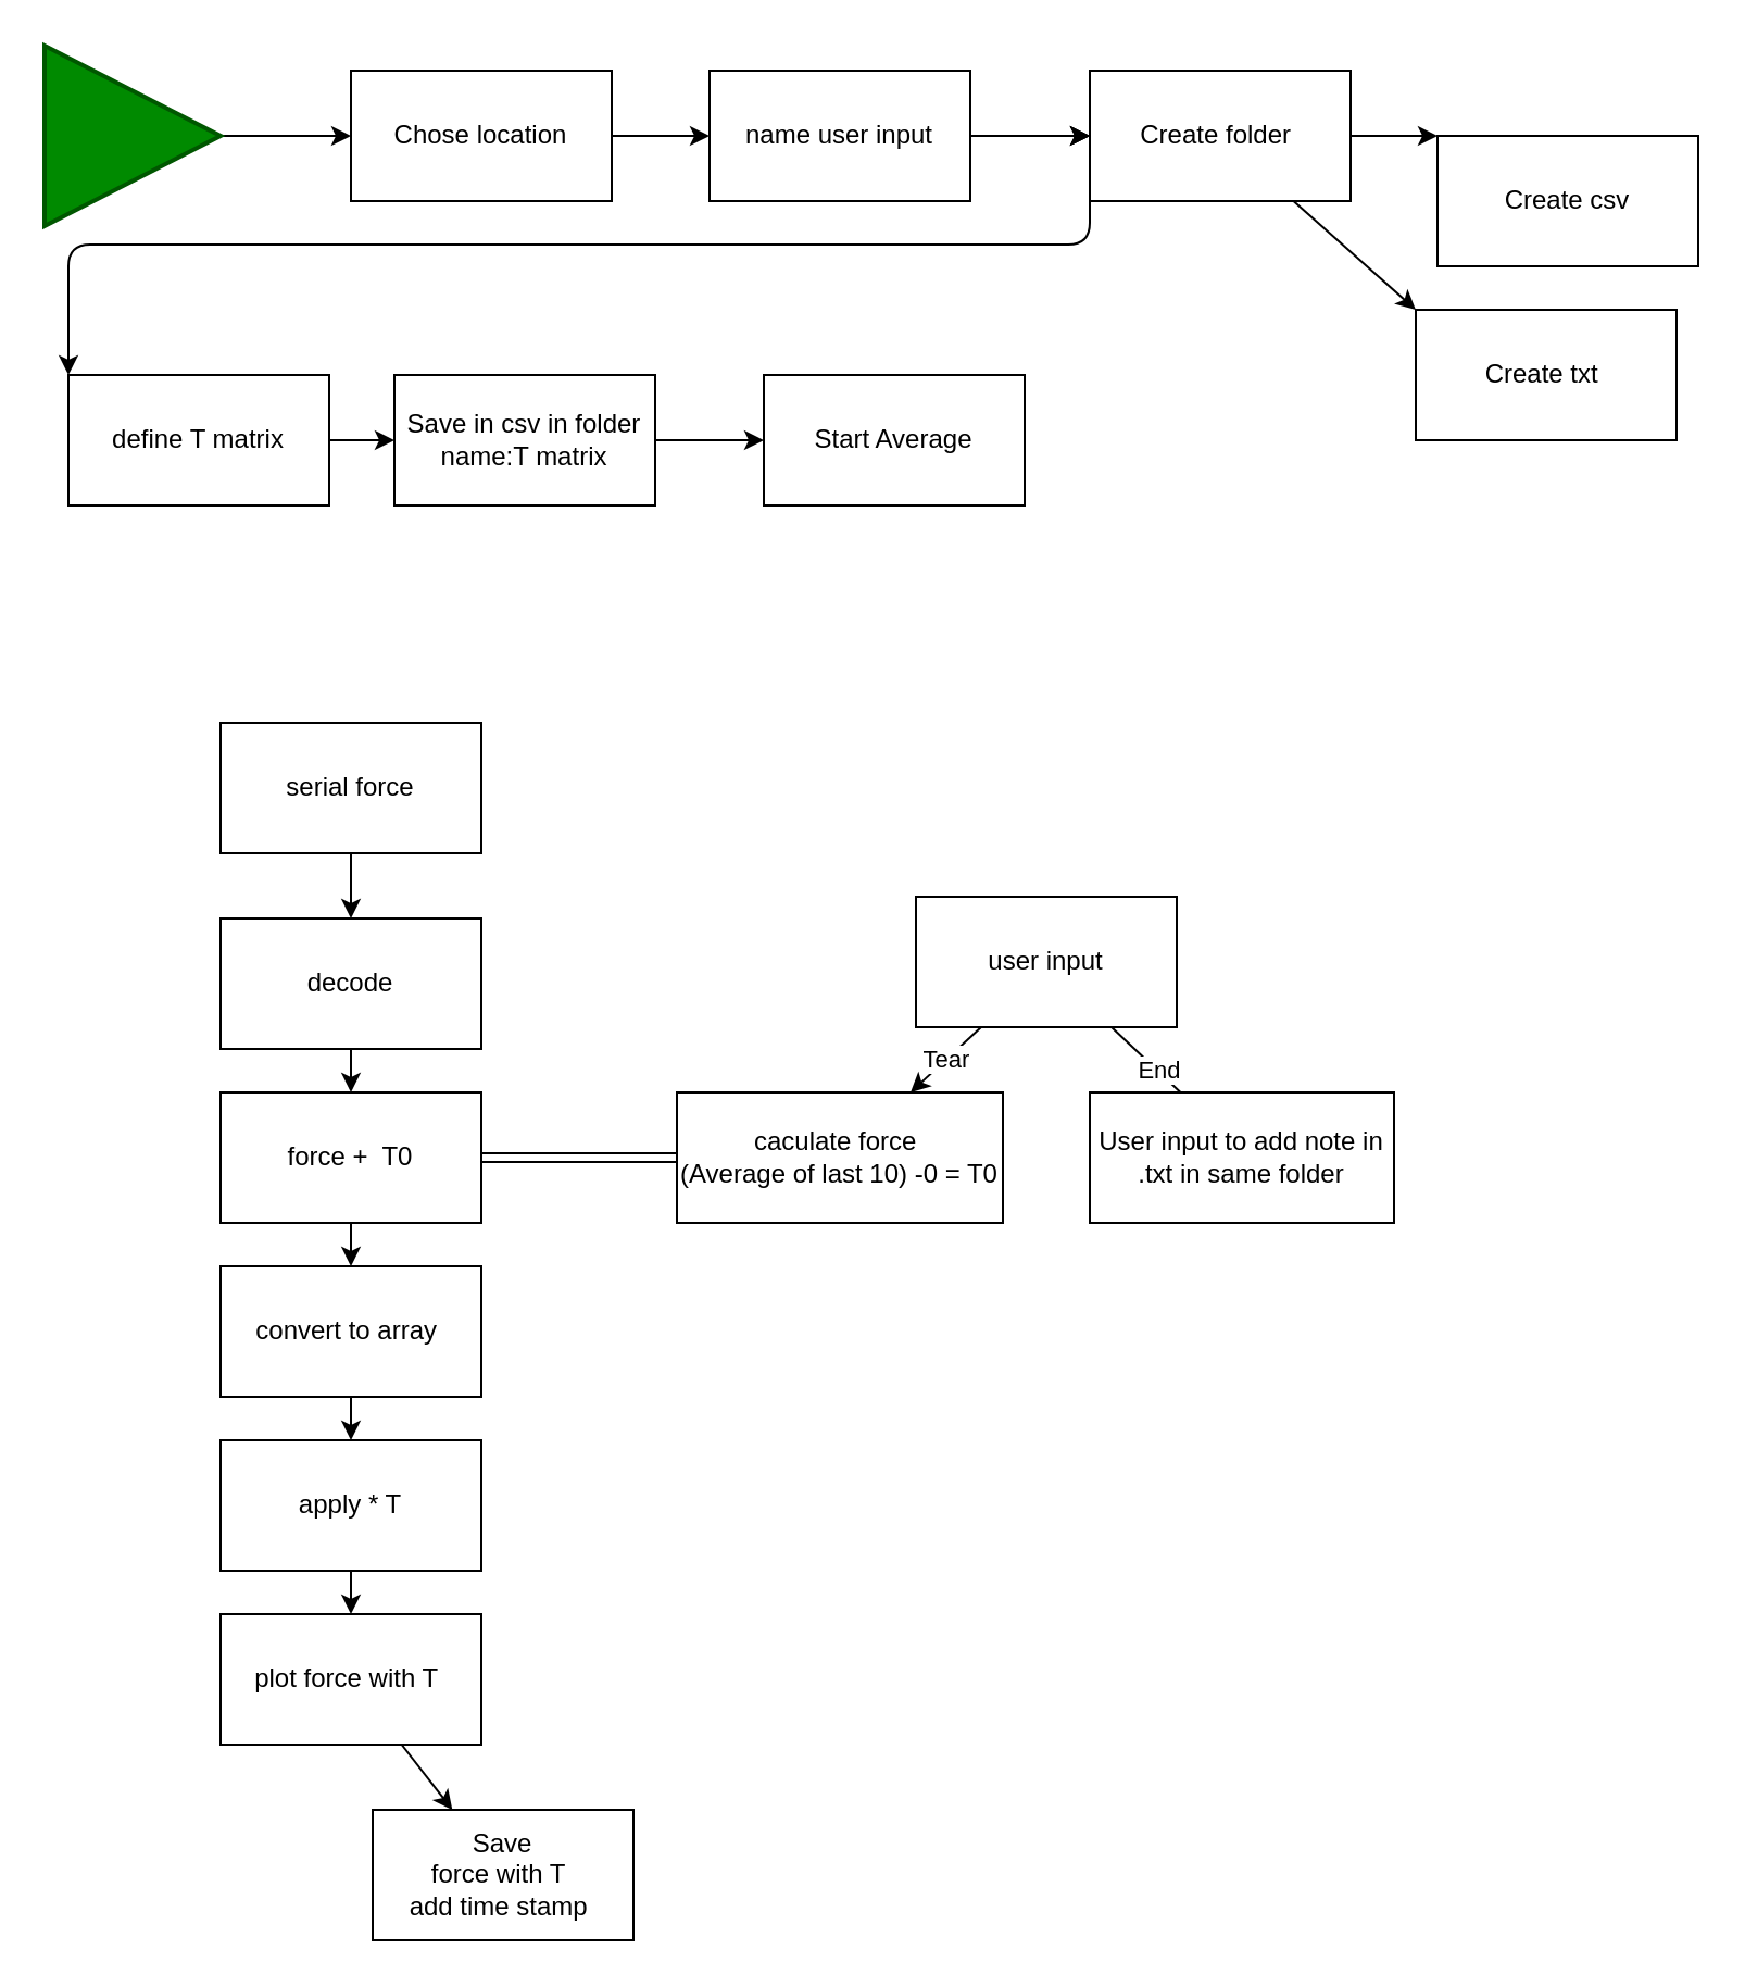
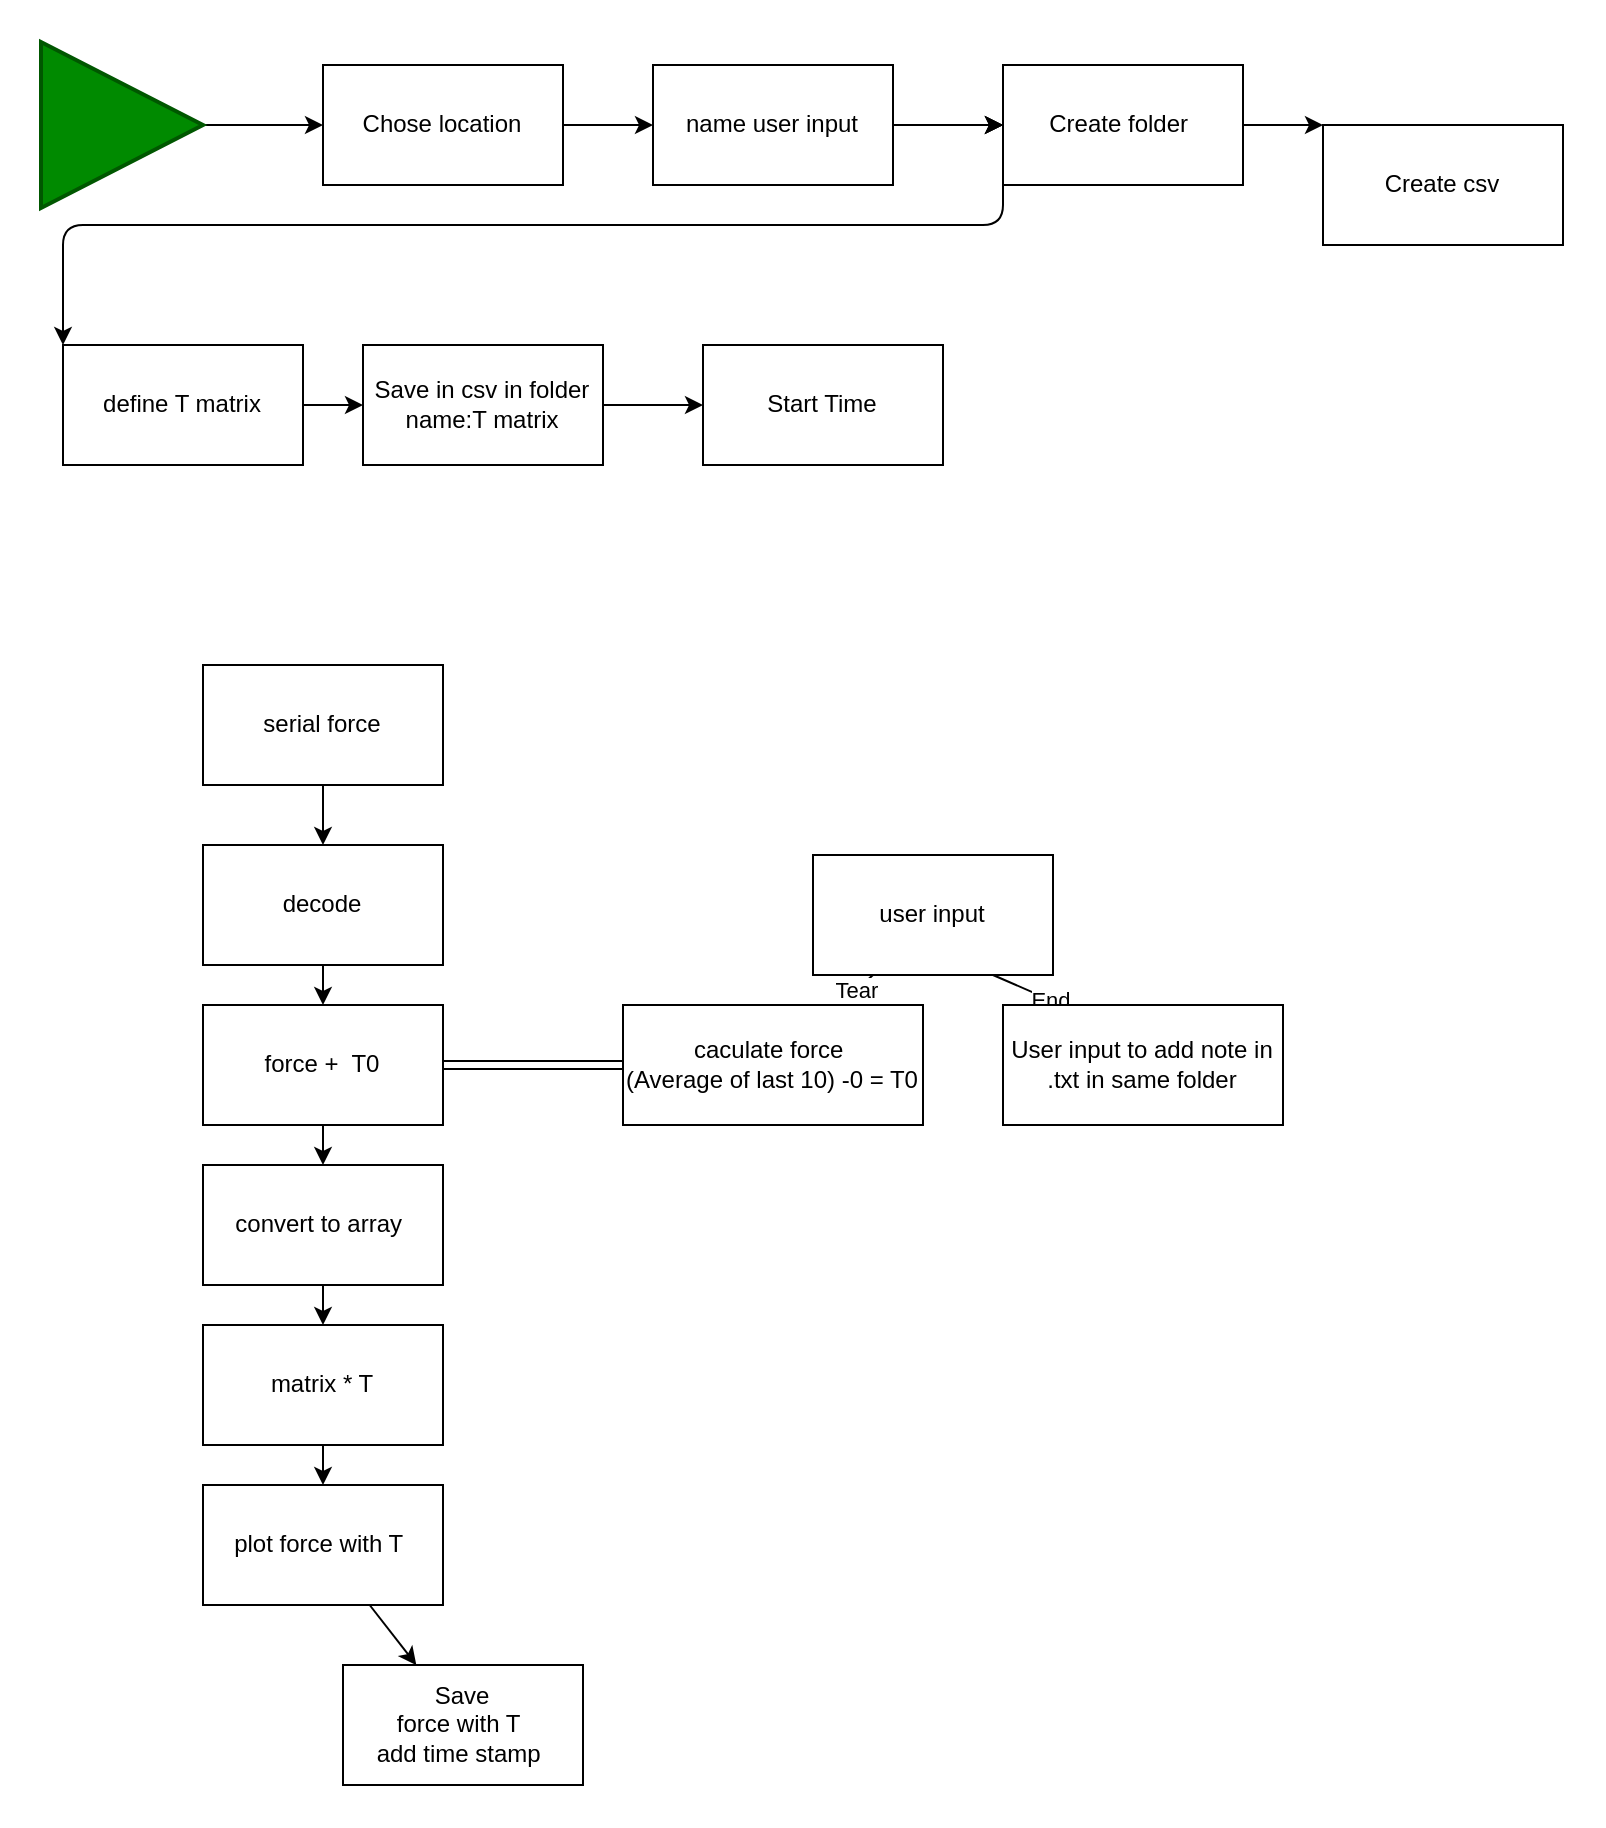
  <mxCell id="0" />
  <mxCell id="1" parent="0" />
  <mxCell id="2" value="" style="edgeStyle=none;html=1;" parent="1" source="3" target="5" edge="1"><mxGeometry relative="1" as="geometry" /></mxCell>
  <mxCell id="3" value="serial force" style="rounded=0;whiteSpace=wrap;html=1;" parent="1" vertex="1"><mxGeometry x="101" y="332" width="120" height="60" as="geometry" /></mxCell>
  <mxCell id="4" value="" style="edgeStyle=none;html=1;" parent="1" source="5" target="15" edge="1"><mxGeometry relative="1" as="geometry" /></mxCell>
  <mxCell id="5" value="decode" style="whiteSpace=wrap;html=1;rounded=0;" parent="1" vertex="1"><mxGeometry x="101" y="422" width="120" height="60" as="geometry" /></mxCell>
  <mxCell id="6" value="" style="edgeStyle=none;html=1;" parent="1" source="7" target="9" edge="1"><mxGeometry relative="1" as="geometry" /></mxCell>
  <mxCell id="7" value="convert to array&amp;nbsp;" style="whiteSpace=wrap;html=1;rounded=0;" parent="1" vertex="1"><mxGeometry x="101" y="582" width="120" height="60" as="geometry" /></mxCell>
  <mxCell id="8" value="" style="edgeStyle=none;html=1;" parent="1" source="9" target="35" edge="1"><mxGeometry relative="1" as="geometry" /></mxCell>
- <mxCell id="9" value="apply * T" style="whiteSpace=wrap;html=1;rounded=0;" parent="1" vertex="1"><mxGeometry x="101" y="662" width="120" height="60" as="geometry" /></mxCell>
- <mxCell id="10" value="user input" style="whiteSpace=wrap;html=1;rounded=0;" parent="1" vertex="1"><mxGeometry x="421" y="412" width="120" height="60" as="geometry" /></mxCell>
+ <mxCell id="9" value="matrix * T" style="whiteSpace=wrap;html=1;rounded=0;" parent="1" vertex="1"><mxGeometry x="101" y="662" width="120" height="60" as="geometry" /></mxCell>
+ <mxCell id="10" value="user input" style="whiteSpace=wrap;html=1;rounded=0;" parent="1" vertex="1"><mxGeometry x="406" y="427" width="120" height="60" as="geometry" /></mxCell>
  <mxCell id="11" value="" style="endArrow=classic;html=1;exitX=0.25;exitY=1;exitDx=0;exitDy=0;" parent="1" source="10" target="13" edge="1"><mxGeometry relative="1" as="geometry"><mxPoint x="491" y="462" as="sourcePoint" /><mxPoint x="581" y="532" as="targetPoint" /></mxGeometry></mxCell>
  <mxCell id="12" value="Tear" style="edgeLabel;resizable=0;html=1;align=center;verticalAlign=middle;" parent="11" connectable="0" vertex="1"><mxGeometry relative="1" as="geometry" /></mxCell>
  <mxCell id="13" value="caculate force&amp;nbsp;&lt;br&gt;(Average of last 10) -0 = T0" style="rounded=0;whiteSpace=wrap;html=1;" parent="1" vertex="1"><mxGeometry x="311" y="502" width="150" height="60" as="geometry" /></mxCell>
  <mxCell id="14" style="edgeStyle=none;html=1;exitX=0.5;exitY=1;exitDx=0;exitDy=0;" parent="1" source="15" target="7" edge="1"><mxGeometry relative="1" as="geometry" /></mxCell>
  <mxCell id="15" value="force +&amp;nbsp; T0" style="whiteSpace=wrap;html=1;rounded=0;" parent="1" vertex="1"><mxGeometry x="101" y="502" width="120" height="60" as="geometry" /></mxCell>
  <mxCell id="16" value="" style="shape=link;html=1;entryX=0;entryY=0.5;entryDx=0;entryDy=0;" parent="1" source="15" target="13" edge="1"><mxGeometry width="100" relative="1" as="geometry"><mxPoint x="209" y="502" as="sourcePoint" /><mxPoint x="309" y="502" as="targetPoint" /></mxGeometry></mxCell>
  <mxCell id="17" value="" style="edgeStyle=none;html=1;" parent="1" source="20" target="31" edge="1"><mxGeometry relative="1" as="geometry" /></mxCell>
  <mxCell id="18" value="" style="edgeStyle=none;html=1;" parent="1" source="20" target="31" edge="1"><mxGeometry relative="1" as="geometry" /></mxCell>
  <mxCell id="19" value="" style="edgeStyle=none;html=1;" parent="1" source="20" target="31" edge="1"><mxGeometry relative="1" as="geometry" /></mxCell>
  <mxCell id="20" value="name user input" style="rounded=0;whiteSpace=wrap;html=1;" parent="1" vertex="1"><mxGeometry x="326" y="32" width="120" height="60" as="geometry" /></mxCell>
  <mxCell id="21" value="" style="edgeStyle=none;html=1;" parent="1" source="22" target="24" edge="1"><mxGeometry relative="1" as="geometry" /></mxCell>
  <mxCell id="22" value="" style="html=1;verticalLabelPosition=bottom;align=center;labelBackgroundColor=#ffffff;verticalAlign=top;strokeWidth=2;strokeColor=#005700;shadow=0;dashed=0;shape=mxgraph.ios7.icons.play;fillColor=#008a00;fontColor=#ffffff;" parent="1" vertex="1"><mxGeometry x="20" y="20.5" width="81" height="83" as="geometry" /></mxCell>
  <mxCell id="23" value="" style="edgeStyle=none;html=1;" parent="1" source="24" edge="1"><mxGeometry relative="1" as="geometry"><mxPoint x="326" y="62" as="targetPoint" /></mxGeometry></mxCell>
  <mxCell id="24" value="Chose location" style="rounded=0;whiteSpace=wrap;html=1;" parent="1" vertex="1"><mxGeometry x="161" y="32" width="120" height="60" as="geometry" /></mxCell>
  <mxCell id="25" value="" style="endArrow=none;html=1;exitX=0.75;exitY=1;exitDx=0;exitDy=0;" parent="1" source="10" edge="1"><mxGeometry relative="1" as="geometry"><mxPoint x="511" y="432" as="sourcePoint" /><mxPoint x="553.353" y="512" as="targetPoint" /></mxGeometry></mxCell>
  <mxCell id="26" value="End" style="edgeLabel;resizable=0;html=1;align=center;verticalAlign=middle;" parent="25" connectable="0" vertex="1"><mxGeometry relative="1" as="geometry" /></mxCell>
  <mxCell id="27" value="User input to add note in .txt in same folder" style="rounded=0;whiteSpace=wrap;html=1;" parent="1" vertex="1"><mxGeometry x="501" y="502" width="140" height="60" as="geometry" /></mxCell>
- <mxCell id="28" style="edgeStyle=none;html=1;entryX=0;entryY=0;entryDx=0;entryDy=0;" parent="1" source="31" target="33" edge="1"><mxGeometry relative="1" as="geometry" /></mxCell>
  <mxCell id="29" style="edgeStyle=none;html=1;entryX=0;entryY=0;entryDx=0;entryDy=0;" parent="1" source="31" target="32" edge="1"><mxGeometry relative="1" as="geometry" /></mxCell>
  <mxCell id="30" style="edgeStyle=none;html=1;exitX=0;exitY=1;exitDx=0;exitDy=0;entryX=0;entryY=0;entryDx=0;entryDy=0;" parent="1" source="31" target="38" edge="1"><mxGeometry relative="1" as="geometry"><Array as="points"><mxPoint x="501" y="112" /><mxPoint x="31" y="112" /></Array></mxGeometry></mxCell>
  <mxCell id="31" value="Create folder&amp;nbsp;" style="whiteSpace=wrap;html=1;rounded=0;" parent="1" vertex="1"><mxGeometry x="501" y="32" width="120" height="60" as="geometry" /></mxCell>
  <mxCell id="32" value="Create csv" style="rounded=0;whiteSpace=wrap;html=1;" parent="1" vertex="1"><mxGeometry x="661" y="62" width="120" height="60" as="geometry" /></mxCell>
- <mxCell id="33" value="Create&amp;nbsp;txt&amp;nbsp;" style="rounded=0;whiteSpace=wrap;html=1;" parent="1" vertex="1"><mxGeometry x="651" y="142" width="120" height="60" as="geometry" /></mxCell>
  <mxCell id="34" value="" style="edgeStyle=none;html=1;" parent="1" source="35" target="36" edge="1"><mxGeometry relative="1" as="geometry" /></mxCell>
  <mxCell id="35" value="plot force with T&amp;nbsp;" style="whiteSpace=wrap;html=1;rounded=0;" parent="1" vertex="1"><mxGeometry x="101" y="742" width="120" height="60" as="geometry" /></mxCell>
  <mxCell id="36" value="Save&lt;br&gt;force with T&amp;nbsp;&lt;br&gt;add time stamp&amp;nbsp;" style="whiteSpace=wrap;html=1;rounded=0;" parent="1" vertex="1"><mxGeometry x="171" y="832" width="120" height="60" as="geometry" /></mxCell>
  <mxCell id="37" value="" style="edgeStyle=none;html=1;" parent="1" source="38" target="40" edge="1"><mxGeometry relative="1" as="geometry" /></mxCell>
  <mxCell id="38" value="define T matrix" style="rounded=0;whiteSpace=wrap;html=1;" parent="1" vertex="1"><mxGeometry x="31" y="172" width="120" height="60" as="geometry" /></mxCell>
  <mxCell id="39" value="" style="edgeStyle=none;html=1;" parent="1" source="40" target="41" edge="1"><mxGeometry relative="1" as="geometry" /></mxCell>
  <mxCell id="40" value="Save in csv in folder name:T matrix" style="whiteSpace=wrap;html=1;rounded=0;" parent="1" vertex="1"><mxGeometry x="181" y="172" width="120" height="60" as="geometry" /></mxCell>
- <mxCell id="41" value="Start Average" style="whiteSpace=wrap;html=1;rounded=0;" parent="1" vertex="1"><mxGeometry x="351" y="172" width="120" height="60" as="geometry" /></mxCell>
+ <mxCell id="41" value="Start Time" style="whiteSpace=wrap;html=1;rounded=0;" parent="1" vertex="1"><mxGeometry x="351" y="172" width="120" height="60" as="geometry" /></mxCell>
